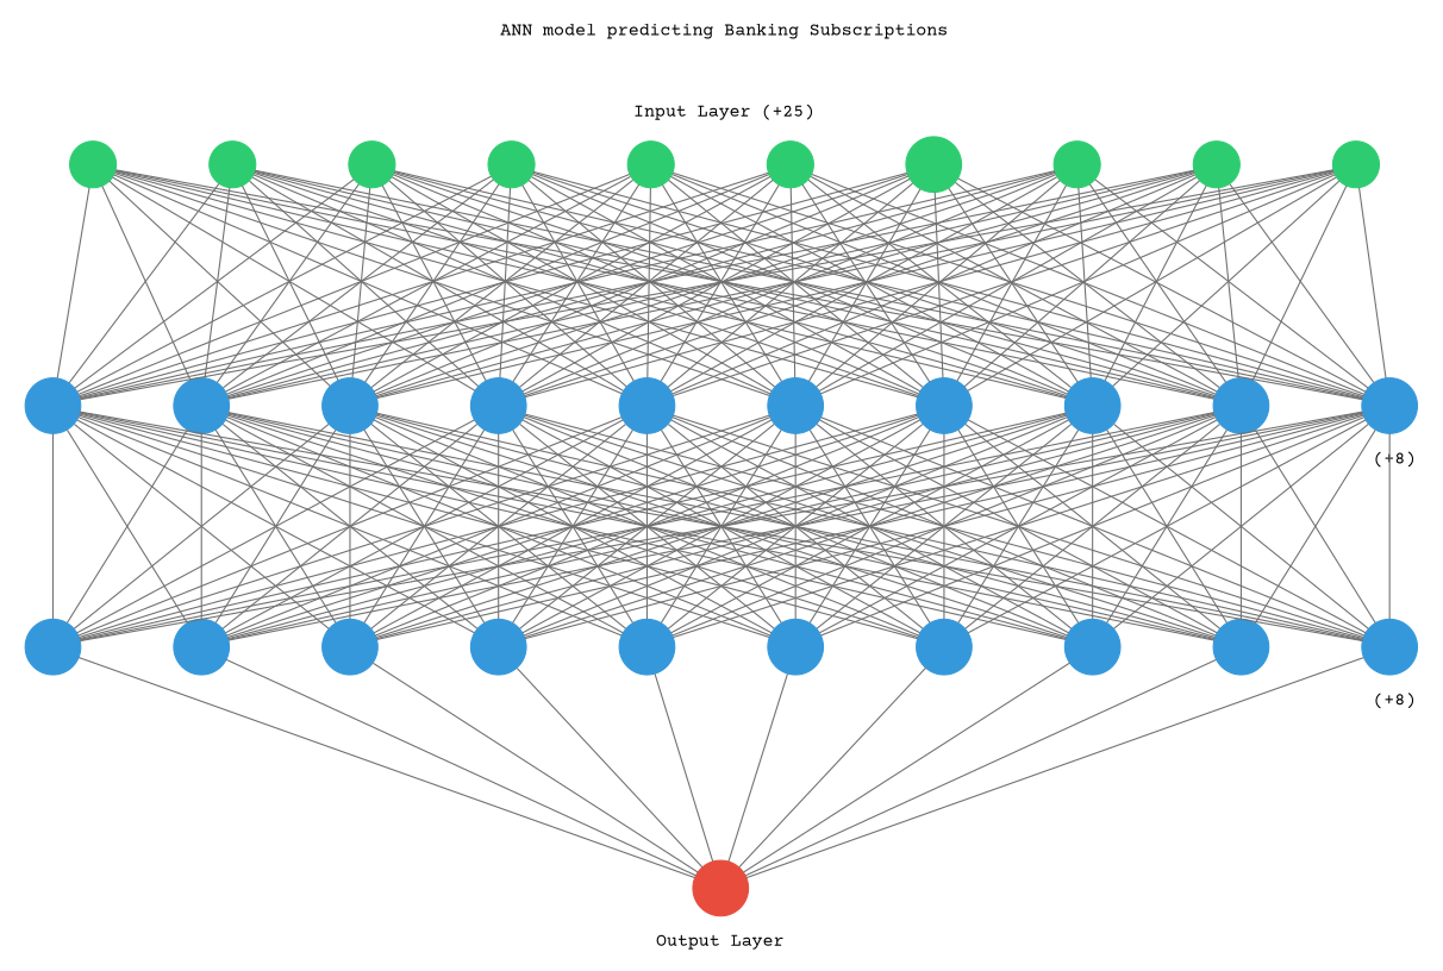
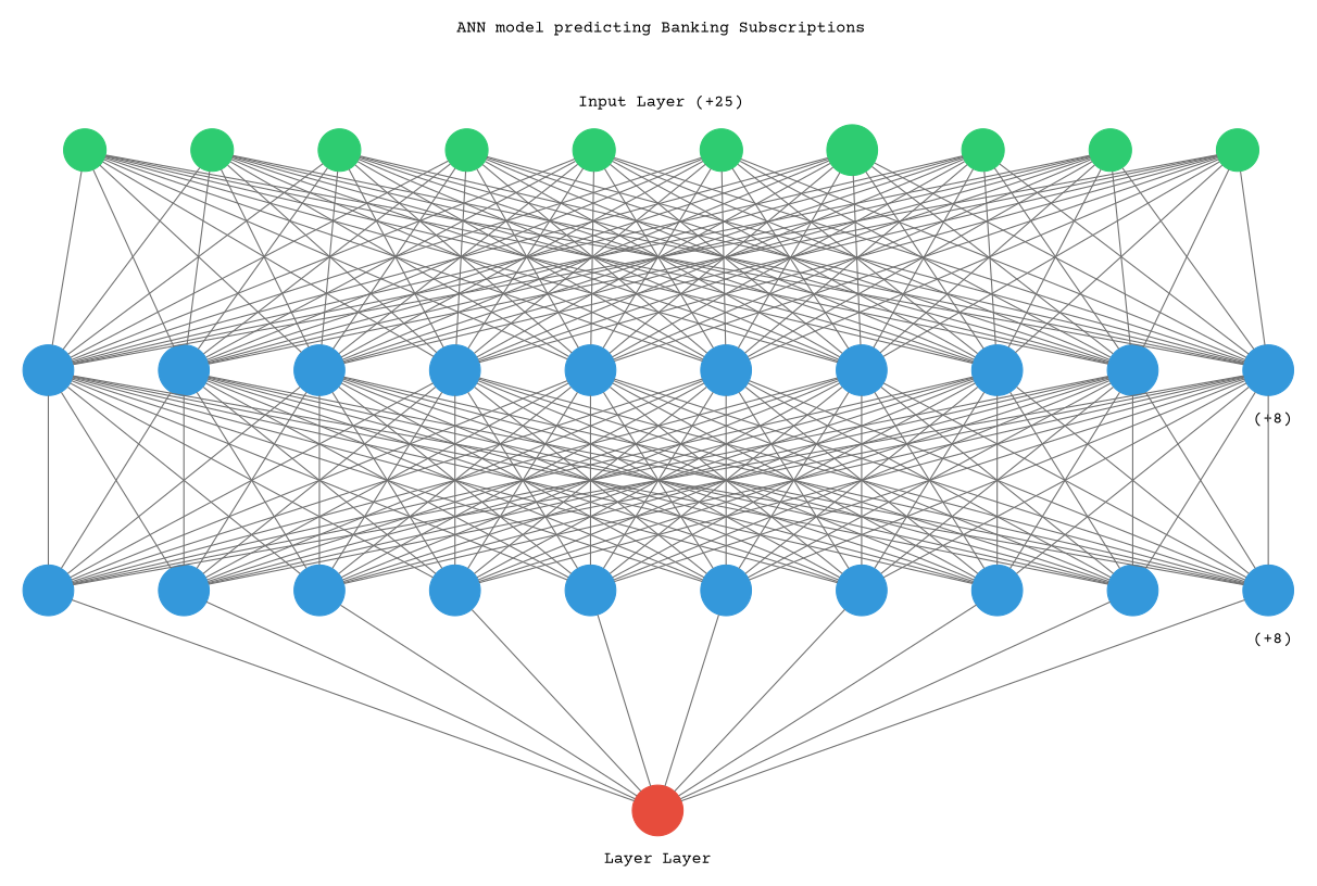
  digraph {
    arrowShape=none
    nodesep=1
    ranksep=2
    splines=false
    fontname="Courier Prime"
    node [color="#3498db" fontcolor="#3498db" shape=circle style=filled fontname="Courier Prime"]
    edge [arrowhead=none color="#707070" fontname="Courier Prime"]
    1 [color="#2ecc71" fontcolor="#2ecc71"]
    2 [color="#2ecc71" fontcolor="#2ecc71"]
    3 [color="#2ecc71" fontcolor="#2ecc71"]
    4 [color="#2ecc71" fontcolor="#2ecc71"]
    5 [color="#2ecc71" fontcolor="#2ecc71"]
    6 [color="#2ecc71" fontcolor="#2ecc71"]
    7 [color="#2ecc71" fontcolor="#2ecc71"]
    8 [color="#2ecc71" fontcolor="#2ecc71"]
    9 [color="#2ecc71" fontcolor="#2ecc71"]
    10 [color="#2ecc71" fontcolor="#2ecc71"]
    11
    12
    13
    14
    15
    16
    17
    18
    19
    20
    21
    22
    23
    24
    25
    26
    27
    28
    29
    30
    31 [color="#e74c3c" fontcolor="#e74c3c"]
    subgraph cluster_1 {
      color=white
      label="ANN model predicting Banking Subscriptions\n\n\n\nInput Layer (+25)"
      rank=same
      1
      2
      3
      4
      5
      6
      7
      8
      9
      10
    }
    subgraph cluster_2 {
      color=white
      label=" (+8)"
      labeljust=right
      labelloc=b
      rank=same
      11
      12
      13
      14
      15
      16
      17
      18
      19
      20
    }
    subgraph cluster_3 {
      color=white
      label=" (+8)"
      labeljust=right
      labelloc=b
      rank=same
      21
      22
      23
      24
      25
      26
      27
      28
      29
      30
    }
    subgraph cluster_4 {
      color=white
-     label="Output Layer"
+     label="Layer Layer"
      labeljust=1
      labelloc=bottom
      rank=same
      31
    }
    1 -> 11
    1 -> 12
    1 -> 13
    1 -> 14
    1 -> 15
    1 -> 16
    1 -> 17
    1 -> 18
    1 -> 19
    1 -> 20
    2 -> 11
    2 -> 12
    2 -> 13
    2 -> 14
    2 -> 15
    2 -> 16
    2 -> 17
    2 -> 18
    2 -> 19
    2 -> 20
    3 -> 11
    3 -> 12
    3 -> 13
    3 -> 14
    3 -> 15
    3 -> 16
    3 -> 17
    3 -> 18
    3 -> 19
    3 -> 20
    4 -> 11
    4 -> 12
    4 -> 13
    4 -> 14
    4 -> 15
    4 -> 16
    4 -> 17
    4 -> 18
    4 -> 19
    4 -> 20
    5 -> 11
    5 -> 12
    5 -> 13
    5 -> 14
    5 -> 15
    5 -> 16
    5 -> 17
    5 -> 18
    5 -> 19
    5 -> 20
    6 -> 11
    6 -> 12
    6 -> 13
    6 -> 14
    6 -> 15
    6 -> 16
    6 -> 17
    6 -> 18
    6 -> 19
    6 -> 20
    7 -> 11
    7 -> 12
    7 -> 13
    7 -> 14
    7 -> 15
    7 -> 16
    7 -> 17
    7 -> 18
    7 -> 19
    7 -> 20
    8 -> 11
    8 -> 12
    8 -> 13
    8 -> 14
    8 -> 15
    8 -> 16
    8 -> 17
    8 -> 18
    8 -> 19
    8 -> 20
    9 -> 11
    9 -> 12
    9 -> 13
    9 -> 14
    9 -> 15
    9 -> 16
    9 -> 17
    9 -> 18
    9 -> 19
    9 -> 20
    10 -> 11
    10 -> 12
    10 -> 13
    10 -> 14
    10 -> 15
    10 -> 16
    10 -> 17
    10 -> 18
    10 -> 19
    10 -> 20
    11 -> 21
    11 -> 22
    11 -> 23
    11 -> 24
    11 -> 25
    11 -> 26
    11 -> 27
    11 -> 28
    11 -> 29
    11 -> 30
    12 -> 21
    12 -> 22
    12 -> 23
    12 -> 24
    12 -> 25
    12 -> 26
    12 -> 27
    12 -> 28
    12 -> 29
    12 -> 30
    13 -> 21
    13 -> 22
    13 -> 23
    13 -> 24
    13 -> 25
    13 -> 26
    13 -> 27
    13 -> 28
    13 -> 29
    13 -> 30
    14 -> 21
    14 -> 22
    14 -> 23
    14 -> 24
    14 -> 25
    14 -> 26
    14 -> 27
    14 -> 28
    14 -> 29
    14 -> 30
    15 -> 21
    15 -> 22
    15 -> 23
    15 -> 24
    15 -> 25
    15 -> 26
    15 -> 27
    15 -> 28
    15 -> 29
    15 -> 30
    16 -> 21
    16 -> 22
    16 -> 23
    16 -> 24
    16 -> 25
    16 -> 26
    16 -> 27
    16 -> 28
    16 -> 29
    16 -> 30
    17 -> 21
    17 -> 22
    17 -> 23
    17 -> 24
    17 -> 25
    17 -> 26
    17 -> 27
    17 -> 28
    17 -> 29
    17 -> 30
    18 -> 21
    18 -> 22
    18 -> 23
    18 -> 24
    18 -> 25
    18 -> 26
    18 -> 27
    18 -> 28
    18 -> 29
    18 -> 30
    19 -> 21
    19 -> 22
    19 -> 23
    19 -> 24
    19 -> 25
    19 -> 26
    19 -> 27
    19 -> 28
    19 -> 29
    19 -> 30
    20 -> 21
    20 -> 22
    20 -> 23
    20 -> 24
    20 -> 25
    20 -> 26
    20 -> 27
    20 -> 28
    20 -> 29
    20 -> 30
    21 -> 31
    22 -> 31
    23 -> 31
    24 -> 31
    25 -> 31
    26 -> 31
    27 -> 31
    28 -> 31
    29 -> 31
    30 -> 31
  }
